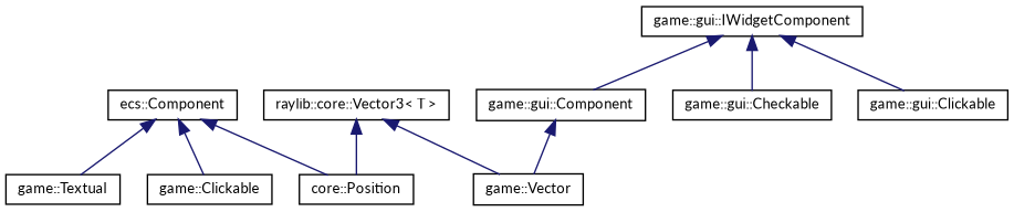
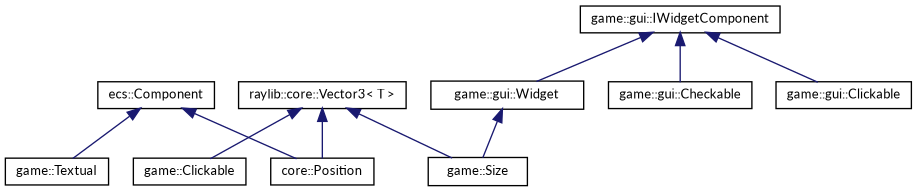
  digraph {
    fontname=Lato
    rankdir=TB
    node [color=black fillcolor=white fontname=Lato fontsize=10 shape=record style=filled]
    edge [color=midnightblue dir=back fontname=Lato fontsize=10 labelfontname=Helvetica labelfontsize=10 style=solid]
    n1 [height=0.2 label="ecs::Component" width=0.4]
    n2 [height=0.2 label="game::Clickable" width=0.4]
    n3 [height=0.2 label="core::Position" width=0.4]
    n4 [height=0.2 label="game::Textual" width=0.4]
    n5 [height=0.2 label="game::gui::IWidgetComponent" width=0.4]
    n6 [height=0.2 label="game::gui::Checkable" width=0.4]
    n7 [height=0.2 label="game::gui::Clickable" width=0.4]
-   n8 [height=0.2 label="game::gui::Component" width=0.4]
-   n9 [height=0.2 label="game::Vector" width=0.4]
+   n8 [height=0.2 label="game::gui::Widget" width=0.4]
+   n9 [height=0.2 label="game::Size" width=0.4]
    n10 [height=0.2 label="raylib::core::Vector3\< T \>" width=0.4]
-   n1 -> n2
+   n10 -> n2
    n1 -> n3
    n1 -> n4
    n5 -> n6
    n5 -> n7
    n5 -> n8
    n8 -> n9
    n10 -> n3
    n10 -> n9
  }
